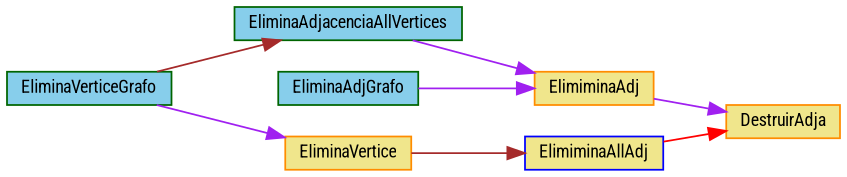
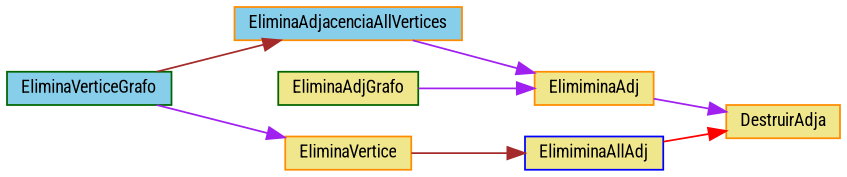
  digraph {
    fontname="Roboto Condensed"
    rankdir=RL
    node [color=darkorange fillcolor=khaki fontname="Roboto Condensed" fontsize=10 shape=box style=filled]
    edge [color=purple dir=back fontname="Roboto Condensed" fontsize=10 labelfontname=Helvetica labelfontsize=10 style=solid]
    n1 [fontcolor=black height=0.2 label=DestruirAdja width=0.4]
    n2 [height=0.2 label=ElimiminaAdj width=0.4]
    n3 [color=blue height=0.2 label=ElimiminaAllAdj width=0.4]
-   n4 [color=darkgreen fillcolor=skyblue height=0.2 label=EliminaAdjacenciaAllVertices width=0.4]
-   n5 [color=darkgreen fillcolor=skyblue height=0.2 label=EliminaAdjGrafo width=0.4]
+   n4 [fillcolor=skyblue height=0.2 label=EliminaAdjacenciaAllVertices width=0.4]
+   n5 [color=darkgreen height=0.2 label=EliminaAdjGrafo width=0.4]
    n6 [height=0.2 label=EliminaVertice width=0.4]
    n7 [color=darkgreen fillcolor=skyblue height=0.2 label=EliminaVerticeGrafo width=0.4]
    n1 -> n2
    n1 -> n3 [color=red]
    n2 -> n4
    n2 -> n5
    n3 -> n6 [color=brown]
    n4 -> n7 [color=brown]
    n6 -> n7
  }
